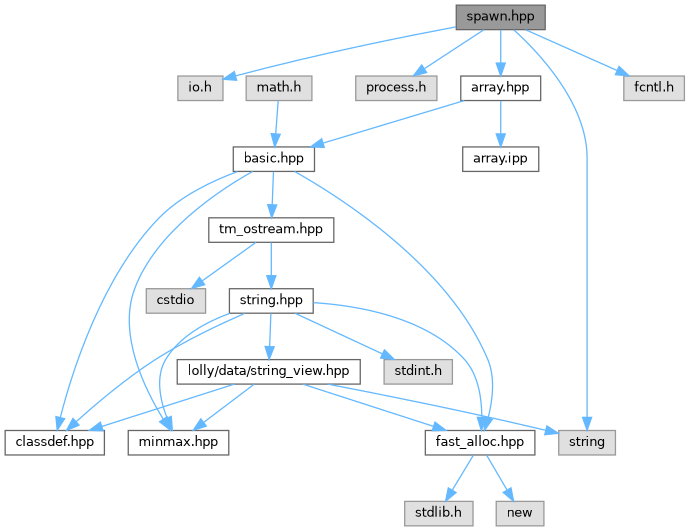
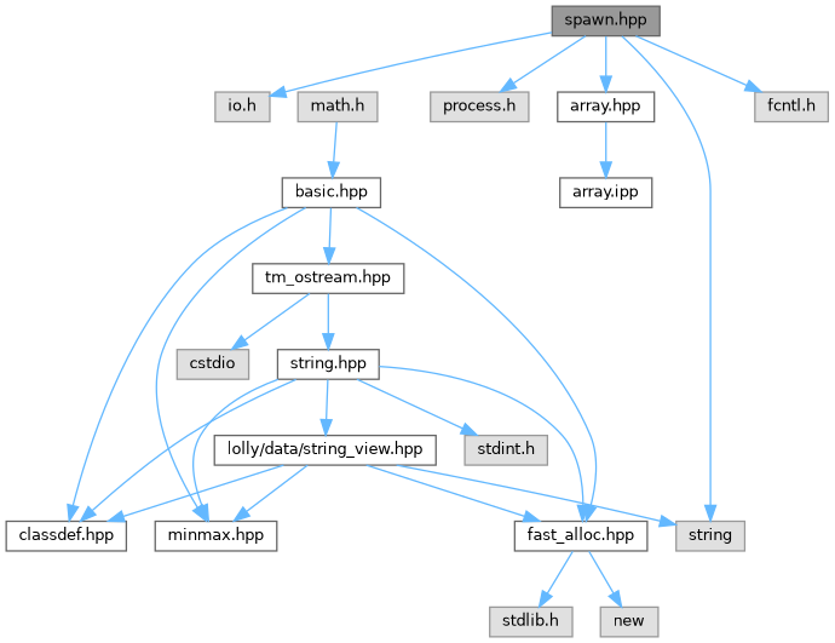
  digraph {
    node [color=grey40 fillcolor=white fontname=Helvetica fontsize=10 shape=box style=filled]
    edge [color=steelblue1 fontname=Helvetica fontsize=10 labelfontname=Helvetica labelfontsize=10 style=solid]
    n1 [color=gray40 fillcolor=grey60 fontcolor=black height=0.2 label="spawn.hpp" width=0.4]
    n2 [height=0.2 label="array.hpp" width=0.4]
    n3 [color=grey60 fillcolor="#E0E0E0" height=0.2 label=string width=0.4]
    n4 [color=grey60 fillcolor="#E0E0E0" height=0.2 label="fcntl.h" width=0.4]
    n5 [color=grey60 fillcolor="#E0E0E0" height=0.2 label="io.h" width=0.4]
    n6 [color=grey60 fillcolor="#E0E0E0" height=0.2 label="process.h" width=0.4]
    n7 [height=0.2 label="basic.hpp" width=0.4]
    n8 [height=0.2 label="array.ipp" width=0.4]
    n9 [height=0.2 label="classdef.hpp" width=0.4]
    n10 [height=0.2 label="fast_alloc.hpp" width=0.4]
    n11 [height=0.2 label="minmax.hpp" width=0.4]
    n12 [height=0.2 label="tm_ostream.hpp" width=0.4]
    n13 [color=grey60 fillcolor="#E0E0E0" height=0.2 label="stdlib.h" width=0.4]
    n14 [color=grey60 fillcolor="#E0E0E0" height=0.2 label=new width=0.4]
    n15 [height=0.2 label="string.hpp" width=0.4]
    n16 [color=grey60 fillcolor="#E0E0E0" height=0.2 label=cstdio width=0.4]
    n17 [color=grey60 fillcolor="#E0E0E0" height=0.2 label="math.h" width=0.4]
    n18 [height=0.2 label="lolly/data/string_view.hpp" width=0.4]
    n19 [color=grey60 fillcolor="#E0E0E0" height=0.2 label="stdint.h" width=0.4]
    n1 -> n2
    n1 -> n3
    n1 -> n4
    n1 -> n5
    n1 -> n6
-   n2 -> n7
    n2 -> n8
    n7 -> n9
    n7 -> n10
    n7 -> n11
    n7 -> n12
    n10 -> n13
    n10 -> n14
    n12 -> n15
    n12 -> n16
    n15 -> n9
    n15 -> n10
    n15 -> n11
    n15 -> n18
    n15 -> n19
    n17 -> n7
    n18 -> n3
    n18 -> n9
    n18 -> n10
    n18 -> n11
  }
